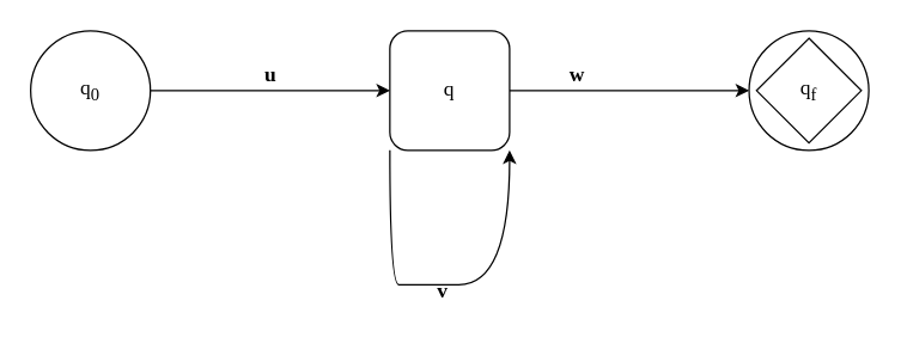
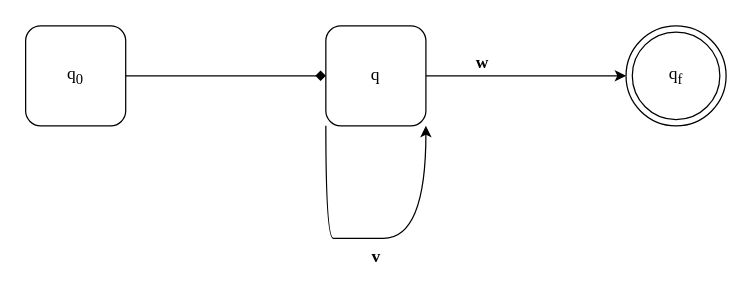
  <mxCell id="0" />
  <mxCell id="1" parent="0" />
  <mxCell id="2" style="edgeStyle=orthogonalEdgeStyle;rounded=0;orthogonalLoop=1;jettySize=auto;html=1;entryX=0;entryY=0.5;entryDx=0;entryDy=0;" edge="1" parent="1" source="3" target="6"><mxGeometry relative="1" as="geometry" /></mxCell>
  <mxCell id="3" value="&lt;font face=&quot;Times New Roman&quot; style=&quot;font-size: 14px;&quot;&gt;q&lt;/font&gt;" style="whiteSpace=wrap;html=1;aspect=fixed;rounded=1;" vertex="1" parent="1"><mxGeometry x="260" y="20" width="80" height="80" as="geometry" /></mxCell>
- <mxCell id="4" style="edgeStyle=orthogonalEdgeStyle;rounded=0;orthogonalLoop=1;jettySize=auto;html=1;entryX=0;entryY=0.5;entryDx=0;entryDy=0;" edge="1" parent="1" source="5" target="3"><mxGeometry relative="1" as="geometry" /></mxCell>
- <mxCell id="5" value="&lt;font face=&quot;Times New Roman&quot; style=&quot;font-size: 14px;&quot;&gt;q&lt;sub&gt;0&lt;/sub&gt;&lt;/font&gt;" style="ellipse;whiteSpace=wrap;html=1;aspect=fixed;" vertex="1" parent="1"><mxGeometry x="20" y="20" width="80" height="80" as="geometry" /></mxCell>
+ <mxCell id="4" style="edgeStyle=orthogonalEdgeStyle;rounded=0;orthogonalLoop=1;jettySize=auto;html=1;entryX=0;entryY=0.5;entryDx=0;entryDy=0;endArrow=diamond;" edge="1" parent="1" source="5" target="3"><mxGeometry relative="1" as="geometry" /></mxCell>
+ <mxCell id="5" value="&lt;font face=&quot;Times New Roman&quot; style=&quot;font-size: 14px;&quot;&gt;q&lt;sub&gt;0&lt;/sub&gt;&lt;/font&gt;" style="whiteSpace=wrap;html=1;aspect=fixed;rounded=1;" vertex="1" parent="1"><mxGeometry x="20" y="20" width="80" height="80" as="geometry" /></mxCell>
  <mxCell id="6" value="" style="ellipse;whiteSpace=wrap;html=1;aspect=fixed;shadow=0;" vertex="1" parent="1"><mxGeometry x="500" y="20" width="80" height="80" as="geometry" /></mxCell>
  <mxCell id="7" style="edgeStyle=orthogonalEdgeStyle;rounded=0;orthogonalLoop=1;jettySize=auto;html=1;exitX=0;exitY=1;exitDx=0;exitDy=0;entryX=1;entryY=1;entryDx=0;entryDy=0;curved=1;" edge="1" parent="1" source="3" target="3"><mxGeometry relative="1" as="geometry"><Array as="points"><mxPoint x="272" y="190" /><mxPoint x="328" y="190" /></Array></mxGeometry></mxCell>
- <mxCell id="8" value="&lt;font face=&quot;Times New Roman&quot; style=&quot;font-size: 14px;&quot;&gt;q&lt;sub&gt;f&lt;/sub&gt;&lt;/font&gt;" style="rhombus;whiteSpace=wrap;html=1;aspect=fixed;shadow=0;" vertex="1" parent="1"><mxGeometry x="505" y="25" width="70" height="70" as="geometry" /></mxCell>
- <mxCell id="9" value="&lt;b&gt;u&lt;/b&gt;" style="text;html=1;align=center;verticalAlign=middle;resizable=0;points=[];autosize=1;strokeColor=none;fillColor=none;fontSize=14;fontFamily=Times New Roman;" vertex="1" parent="1"><mxGeometry x="165" y="35" width="30" height="30" as="geometry" /></mxCell>
- <mxCell id="10" value="&lt;b&gt;v&lt;/b&gt;" style="text;html=1;align=center;verticalAlign=middle;resizable=0;points=[];autosize=1;strokeColor=none;fillColor=none;fontSize=14;fontFamily=Times New Roman;" vertex="1" parent="1"><mxGeometry x="280" y="180" width="30" height="30" as="geometry" /></mxCell>
+ <mxCell id="8" value="&lt;font face=&quot;Times New Roman&quot; style=&quot;font-size: 14px;&quot;&gt;q&lt;sub&gt;f&lt;/sub&gt;&lt;/font&gt;" style="ellipse;whiteSpace=wrap;html=1;aspect=fixed;shadow=0;" vertex="1" parent="1"><mxGeometry x="505" y="25" width="70" height="70" as="geometry" /></mxCell>
+ <mxCell id="10" value="&lt;b&gt;v&lt;/b&gt;" style="text;html=1;align=center;verticalAlign=middle;resizable=0;points=[];autosize=1;strokeColor=none;fillColor=none;fontSize=14;fontFamily=Times New Roman;" vertex="1" parent="1"><mxGeometry x="285" y="190" width="30" height="30" as="geometry" /></mxCell>
  <mxCell id="11" value="&lt;b&gt;w&lt;/b&gt;" style="text;html=1;align=center;verticalAlign=middle;resizable=0;points=[];autosize=1;strokeColor=none;fillColor=none;fontSize=14;fontFamily=Times New Roman;" vertex="1" parent="1"><mxGeometry x="370" y="35" width="30" height="30" as="geometry" /></mxCell>
